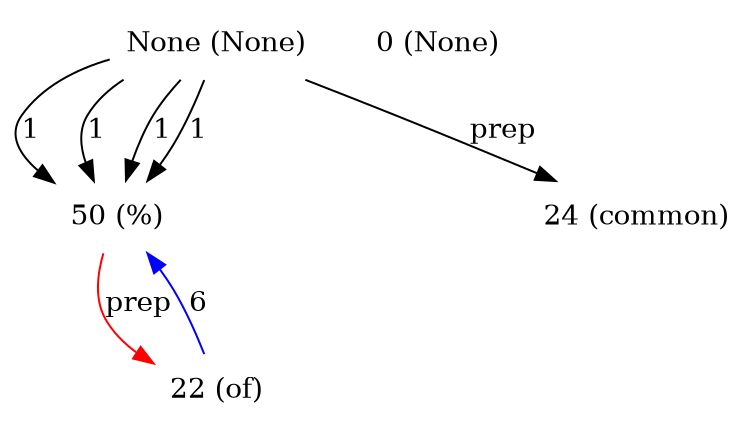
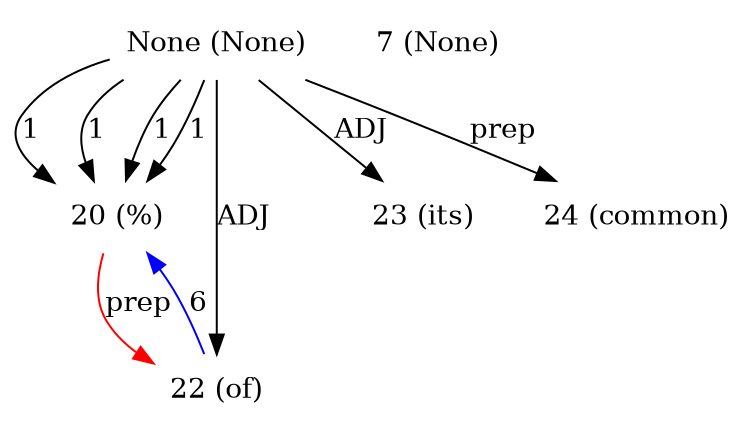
  digraph {
    node [shape=plaintext]
    edge [dir=forward]
    n1 [label="None (None)"]
-   n2 [label="50 (%)"]
+   n2 [label="20 (%)"]
    n3 [label="22 (of)"]
+   n4 [label="23 (its)"]
    n5 [label="24 (common)"]
-   n6 [label="0 (None)"]
+   n6 [label="7 (None)"]
    n1 -> n2 [label=1]
    n1 -> n2 [label=1]
    n1 -> n2 [label=1]
    n1 -> n2 [label=1]
+   n1 -> n3 [label=ADJ]
+   n1 -> n4 [label=ADJ]
    n1 -> n5 [label=prep]
    n2 -> n3 [color=red label=prep]
    n3 -> n2 [color=blue label=6]
  }
